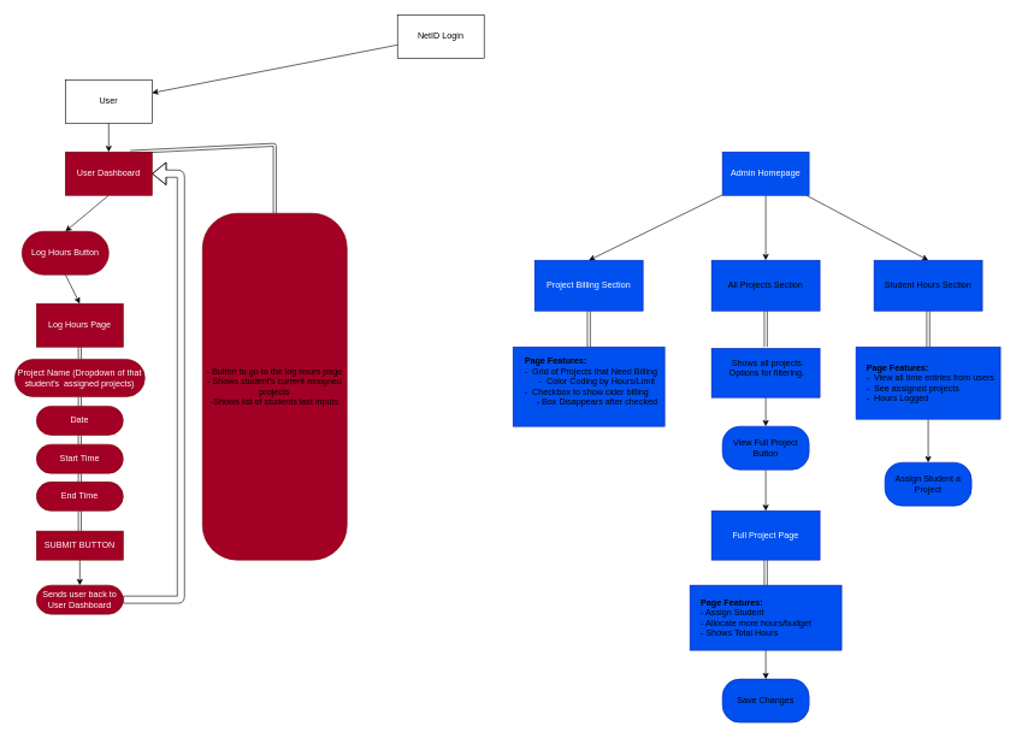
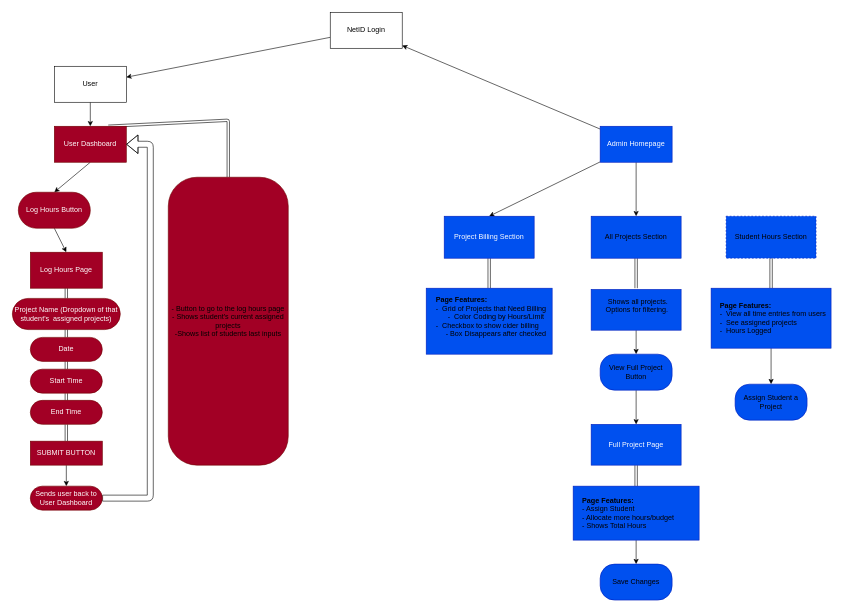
  <mxCell id="0" />
  <mxCell id="1" parent="0" />
  <mxCell id="2" style="edgeStyle=none;html=1;" edge="1" parent="1" source="3" target="5"><mxGeometry relative="1" as="geometry" /></mxCell>
  <mxCell id="3" value="NetID Login" style="whiteSpace=wrap;html=1;" parent="1" vertex="1"><mxGeometry x="550" y="20" width="120" height="60" as="geometry" /></mxCell>
  <mxCell id="4" style="edgeStyle=none;html=1;exitX=0.5;exitY=1;exitDx=0;exitDy=0;entryX=0.5;entryY=0;entryDx=0;entryDy=0;" parent="1" source="5" target="12" edge="1"><mxGeometry relative="1" as="geometry" /></mxCell>
  <mxCell id="5" value="User" style="whiteSpace=wrap;html=1;" parent="1" vertex="1"><mxGeometry x="90" y="110" width="120" height="60" as="geometry" /></mxCell>
  <mxCell id="6" style="edgeStyle=none;html=1;entryX=0.5;entryY=0;entryDx=0;entryDy=0;" edge="1" parent="1" source="9" target="31"><mxGeometry relative="1" as="geometry" /></mxCell>
  <mxCell id="7" style="edgeStyle=none;html=1;entryX=0.5;entryY=0;entryDx=0;entryDy=0;" edge="1" parent="1" source="9" target="36"><mxGeometry relative="1" as="geometry" /></mxCell>
- <mxCell id="8" style="edgeStyle=none;html=1;entryX=0.5;entryY=0;entryDx=0;entryDy=0;" edge="1" parent="1" source="9" target="38"><mxGeometry relative="1" as="geometry" /></mxCell>
+ <mxCell id="8" style="edgeStyle=none;html=1;" edge="1" parent="1" source="9" target="3"><mxGeometry relative="1" as="geometry" /></mxCell>
  <mxCell id="9" value="Admin Homepage" style="whiteSpace=wrap;html=1;fillColor=#0050ef;fontColor=#ffffff;strokeColor=#001DBC;" parent="1" vertex="1"><mxGeometry x="1000" y="210" width="120" height="60" as="geometry" /></mxCell>
  <mxCell id="10" style="edgeStyle=none;html=1;exitX=0.5;exitY=1;exitDx=0;exitDy=0;entryX=0.5;entryY=0;entryDx=0;entryDy=0;" parent="1" source="12" target="26" edge="1"><mxGeometry relative="1" as="geometry" /></mxCell>
  <mxCell id="11" style="edgeStyle=none;shape=link;html=1;exitX=0.75;exitY=0;exitDx=0;exitDy=0;entryX=0.5;entryY=0;entryDx=0;entryDy=0;" parent="1" source="12" target="27" edge="1"><mxGeometry relative="1" as="geometry"><mxPoint x="370" y="210" as="targetPoint" /><Array as="points"><mxPoint x="380" y="200" /></Array></mxGeometry></mxCell>
  <mxCell id="12" value="User Dashboard" style="whiteSpace=wrap;html=1;fillColor=#a20025;fontColor=#ffffff;strokeColor=#6F0000;" parent="1" vertex="1"><mxGeometry x="90" y="210" width="120" height="60" as="geometry" /></mxCell>
  <mxCell id="13" style="edgeStyle=none;shape=link;html=1;exitX=0.5;exitY=1;exitDx=0;exitDy=0;entryX=0.5;entryY=0;entryDx=0;entryDy=0;" parent="1" source="14" target="16" edge="1"><mxGeometry relative="1" as="geometry" /></mxCell>
  <mxCell id="14" value="Log Hours Page" style="whiteSpace=wrap;html=1;fillColor=#a20025;fontColor=#ffffff;strokeColor=#6F0000;" parent="1" vertex="1"><mxGeometry x="50" y="420" width="120" height="60" as="geometry" /></mxCell>
  <mxCell id="15" style="edgeStyle=none;shape=link;html=1;exitX=0.5;exitY=1;exitDx=0;exitDy=0;entryX=0.5;entryY=0;entryDx=0;entryDy=0;" parent="1" source="16" target="18" edge="1"><mxGeometry relative="1" as="geometry" /></mxCell>
  <mxCell id="16" value="Project Name (Dropdown of that student's&amp;nbsp; assigned projects)" style="whiteSpace=wrap;html=1;fillColor=#a20025;fontColor=#ffffff;strokeColor=#6F0000;rounded=1;arcSize=50;" parent="1" vertex="1"><mxGeometry x="20" y="497" width="180" height="52" as="geometry" /></mxCell>
  <mxCell id="17" style="edgeStyle=none;shape=link;html=1;exitX=0.5;exitY=1;exitDx=0;exitDy=0;entryX=0.5;entryY=0;entryDx=0;entryDy=0;" parent="1" source="18" target="20" edge="1"><mxGeometry relative="1" as="geometry" /></mxCell>
  <mxCell id="18" value="Date" style="whiteSpace=wrap;html=1;fillColor=#a20025;fontColor=#ffffff;strokeColor=#6F0000;rounded=1;arcSize=50;" parent="1" vertex="1"><mxGeometry x="50" y="562" width="120" height="40" as="geometry" /></mxCell>
  <mxCell id="19" style="edgeStyle=none;shape=link;html=1;exitX=0.5;exitY=1;exitDx=0;exitDy=0;entryX=0.5;entryY=0;entryDx=0;entryDy=0;" parent="1" source="20" target="22" edge="1"><mxGeometry relative="1" as="geometry" /></mxCell>
  <mxCell id="20" value="Start Time" style="whiteSpace=wrap;html=1;fillColor=#a20025;fontColor=#ffffff;strokeColor=#6F0000;rounded=1;arcSize=50;" parent="1" vertex="1"><mxGeometry x="50" y="615" width="120" height="40" as="geometry" /></mxCell>
  <mxCell id="21" style="edgeStyle=none;shape=link;html=1;exitX=0.5;exitY=1;exitDx=0;exitDy=0;entryX=0.5;entryY=0;entryDx=0;entryDy=0;" parent="1" source="22" target="24" edge="1"><mxGeometry relative="1" as="geometry" /></mxCell>
  <mxCell id="22" value="End Time" style="whiteSpace=wrap;html=1;fillColor=#a20025;fontColor=#ffffff;strokeColor=#6F0000;rounded=1;arcSize=50;" parent="1" vertex="1"><mxGeometry x="50" y="667" width="120" height="40" as="geometry" /></mxCell>
  <mxCell id="23" style="edgeStyle=none;html=1;exitX=0.5;exitY=1;exitDx=0;exitDy=0;entryX=0.5;entryY=0;entryDx=0;entryDy=0;" parent="1" source="24" target="29" edge="1"><mxGeometry relative="1" as="geometry" /></mxCell>
  <mxCell id="24" value="SUBMIT BUTTON" style="whiteSpace=wrap;html=1;fillColor=#a20025;fontColor=#ffffff;strokeColor=#6F0000;rounded=1;arcSize=0;glass=0;shadow=0;" parent="1" vertex="1"><mxGeometry x="50" y="735" width="120" height="40" as="geometry" /></mxCell>
  <mxCell id="25" style="edgeStyle=none;html=1;exitX=0.5;exitY=1;exitDx=0;exitDy=0;entryX=0.5;entryY=0;entryDx=0;entryDy=0;" parent="1" source="26" target="14" edge="1"><mxGeometry relative="1" as="geometry" /></mxCell>
  <mxCell id="26" value="Log Hours Button" style="whiteSpace=wrap;html=1;fillColor=#a20025;fontColor=#ffffff;strokeColor=#6F0000;rounded=1;arcSize=50;" parent="1" vertex="1"><mxGeometry x="30" y="320" width="120" height="60" as="geometry" /></mxCell>
  <mxCell id="27" value="&lt;font style=&quot;color: light-dark(rgb(0, 0, 0), rgb(0, 0, 0));&quot;&gt;- Button to go to the log hours page&lt;/font&gt;&lt;div&gt;&lt;font style=&quot;color: light-dark(rgb(0, 0, 0), rgb(0, 0, 0));&quot;&gt;- Shows student's current assigned projects&lt;/font&gt;&lt;/div&gt;&lt;div&gt;&lt;font style=&quot;color: light-dark(rgb(0, 0, 0), rgb(0, 0, 0));&quot;&gt;-Shows list of students last inputs&lt;/font&gt;&lt;/div&gt;" style="whiteSpace=wrap;html=1;fillColor=#a20025;fontColor=#ffffff;strokeColor=#6F0000;rounded=1;arcSize=24;" parent="1" vertex="1"><mxGeometry x="280" y="295" width="200" height="480" as="geometry" /></mxCell>
  <mxCell id="28" style="edgeStyle=none;html=1;exitX=1;exitY=0.5;exitDx=0;exitDy=0;entryX=1;entryY=0.5;entryDx=0;entryDy=0;shape=flexArrow;" parent="1" source="29" target="12" edge="1"><mxGeometry relative="1" as="geometry"><Array as="points"><mxPoint x="250" y="830" /><mxPoint x="250" y="240" /></Array></mxGeometry></mxCell>
  <mxCell id="29" value="Sends user back to User Dashboard" style="whiteSpace=wrap;html=1;fillColor=#a20025;fontColor=#ffffff;strokeColor=#6F0000;rounded=1;arcSize=50;" parent="1" vertex="1"><mxGeometry x="50" y="810" width="120" height="40" as="geometry" /></mxCell>
  <mxCell id="30" style="edgeStyle=none;html=1;entryX=0.5;entryY=0;entryDx=0;entryDy=0;shape=link;" edge="1" parent="1" source="31" target="32"><mxGeometry relative="1" as="geometry" /></mxCell>
  <mxCell id="31" value="Project Billing Section" style="rounded=1;whiteSpace=wrap;html=1;arcSize=0;fillColor=#0050ef;fontColor=#ffffff;strokeColor=#001DBC;" vertex="1" parent="1"><mxGeometry x="740" y="360" width="150" height="70" as="geometry" /></mxCell>
  <mxCell id="32" value="&lt;div style=&quot;text-align: left;&quot;&gt;&lt;font style=&quot;&quot;&gt;&lt;span style=&quot;background-color: transparent;&quot;&gt;&lt;font style=&quot;&quot;&gt;&lt;font style=&quot;color: light-dark(rgb(0, 0, 0), rgb(0, 0, 0));&quot;&gt;&amp;nbsp; &lt;/font&gt;&lt;b style=&quot;&quot;&gt;&lt;font style=&quot;color: light-dark(rgb(0, 0, 0), rgb(0, 0, 0));&quot;&gt;Page Features:&lt;/font&gt;&lt;/b&gt;&lt;/font&gt;&lt;/span&gt;&lt;span style=&quot;color: light-dark(rgb(0, 0, 0), rgb(0, 0, 0)); font-family: monospace; font-size: 0px; text-wrap: nowrap; background-color: transparent;&quot;&gt;%3CmxGraphModel%3E%3Croot%3E%3CmxCell%20id%3D%220%22%2F%3E%3CmxCell%20id%3D%221%22%20parent%3D%220%22%2F%3E%3CmxCell%20id%3D%222%22%20value%3D%22%26lt%3Bdiv%20style%3D%26quot%3Btext-align%3A%20left%3B%26quot%3B%26gt%3B%26lt%3Bspan%20style%3D%26quot%3Bbackground-color%3A%20transparent%3B%26quot%3B%26gt%3B%26lt%3Bfont%20style%3D%26quot%3Bcolor%3A%20light-dark(rgb(0%2C%200%2C%200)%2C%20rgb(0%2C%200%2C%200))%3B%26quot%3B%26gt%3B%26amp%3Bnbsp%3B%20-%26amp%3Bnbsp%3B%20Grid%20of%20Projects%20that%20Need%20Billing%26lt%3B%2Ffont%26gt%3B%26lt%3B%2Fspan%26gt%3B%26lt%3B%2Fdiv%26gt%3B%26lt%3Bdiv%20style%3D%26quot%3Btext-align%3A%20left%3B%26quot%3B%26gt%3B%26lt%3Bfont%20style%3D%26quot%3Bcolor%3A%20light-dark(rgb(0%2C%200%2C%200)%2C%20rgb(0%2C%200%2C%200))%3B%26quot%3B%26gt%3B%26amp%3Bnbsp%3B%20%26lt%3Bspan%20style%3D%26quot%3Bwhite-space%3A%20pre%3B%26quot%3B%26gt%3B%26%239%3B%26lt%3B%2Fspan%26gt%3B-%26amp%3Bnbsp%3B%20Color%20Coding%20by%20Hours%2FLimit%26amp%3Bnbsp%3B%26lt%3B%2Ffont%26gt%3B%26lt%3B%2Fdiv%26gt%3B%26lt%3Bdiv%20style%3D%26quot%3Btext-align%3A%20left%3B%26quot%3B%26gt%3B%26lt%3Bfont%20style%3D%26quot%3Bcolor%3A%20light-dark(rgb(0%2C%200%2C%200)%2C%20rgb(0%2C%200%2C%200))%3B%26quot%3B%26gt%3B%26amp%3Bnbsp%3B%20-%26amp%3Bnbsp%3B%20Checkbox%20to%20show%20cider%20billing%26lt%3B%2Ffont%26gt%3B%26lt%3B%2Fdiv%26gt%3B%26lt%3Bdiv%20style%3D%26quot%3Btext-align%3A%20left%3B%26quot%3B%26gt%3B%26lt%3Bfont%20style%3D%26quot%3Bcolor%3A%20light-dark(rgb(0%2C%200%2C%200)%2C%20rgb(0%2C%200%2C%200))%3B%26quot%3B%26gt%3B%26amp%3Bnbsp%3B%26lt%3B%2Ffont%26gt%3B%26lt%3B%2Fdiv%26gt%3B%26lt%3Bdiv%20style%3D%26quot%3Btext-align%3A%20left%3B%26quot%3B%26gt%3B%26lt%3Bfont%20style%3D%26quot%3Bcolor%3A%20light-dark(rgb(0%2C%200%2C%200)%2C%20rgb(0%2C%200%2C%200))%3B%26quot%3B%26gt%3B%26amp%3Bnbsp%3B%26lt%3B%2Ffont%26gt%3B%26lt%3B%2Fdiv%26gt%3B%26lt%3Bdiv%26gt%3B%26lt%3Bbr%26gt%3B%26lt%3B%2Fdiv%26gt%3B%22%20style%3D%22rounded%3D0%3BwhiteSpace%3Dwrap%3Bhtml%3D1%3BfillColor%3D%230050ef%3BfontColor%3D%23ffffff%3BstrokeColor%3D%23001DBC%3B%22%20vertex%3D%221%22%20parent%3D%221%22%3E%3CmxGeometry%20x%3D%22700%22%20y%3D%22490%22%20width%3D%22210%22%20height%3D%22155%22%20as%3D%22geometry%22%2F%3E%3C%2FmxCell%3E%3C%2Froot%3E%3C%2FmxGraphModel%3E&lt;/span&gt;&lt;/font&gt;&lt;/div&gt;&lt;div style=&quot;text-align: left;&quot;&gt;&lt;span style=&quot;background-color: transparent;&quot;&gt;&lt;font style=&quot;color: light-dark(rgb(0, 0, 0), rgb(0, 0, 0));&quot;&gt;&amp;nbsp; -&amp;nbsp; Grid of Projects that Need Billing&lt;/font&gt;&lt;/span&gt;&lt;/div&gt;&lt;div style=&quot;text-align: left;&quot;&gt;&lt;font style=&quot;color: light-dark(rgb(0, 0, 0), rgb(0, 0, 0));&quot;&gt;&amp;nbsp; &lt;span style=&quot;white-space: pre;&quot;&gt;&#09;&lt;/span&gt;-&amp;nbsp; Color Coding by Hours/Limit&amp;nbsp;&lt;/font&gt;&lt;/div&gt;&lt;div style=&quot;text-align: left;&quot;&gt;&lt;font style=&quot;color: light-dark(rgb(0, 0, 0), rgb(0, 0, 0));&quot;&gt;&amp;nbsp; -&amp;nbsp; Checkbox to show cider billing&lt;/font&gt;&lt;/div&gt;&lt;div style=&quot;text-align: left;&quot;&gt;&lt;font style=&quot;color: light-dark(rgb(0, 0, 0), rgb(0, 0, 0));&quot;&gt;&amp;nbsp; &amp;nbsp; &amp;nbsp; &amp;nbsp;- Box Disappears after checked&lt;/font&gt;&lt;/div&gt;&lt;div style=&quot;text-align: left;&quot;&gt;&lt;font style=&quot;color: light-dark(rgb(0, 0, 0), rgb(0, 0, 0));&quot;&gt;&lt;br&gt;&lt;/font&gt;&lt;/div&gt;" style="rounded=0;whiteSpace=wrap;html=1;fillColor=#0050ef;fontColor=#ffffff;strokeColor=#001DBC;" vertex="1" parent="1"><mxGeometry x="710" y="480" width="210" height="110" as="geometry" /></mxCell>
  <mxCell id="33" style="edgeStyle=none;html=1;entryX=0.5;entryY=0;entryDx=0;entryDy=0;" edge="1" parent="1" source="34" target="40"><mxGeometry relative="1" as="geometry" /></mxCell>
  <mxCell id="34" value="&lt;font style=&quot;color: light-dark(rgb(0, 0, 0), rgb(0, 0, 0));&quot;&gt;&amp;nbsp; Shows all projects.&lt;/font&gt;&lt;div&gt;&lt;font style=&quot;color: light-dark(rgb(0, 0, 0), rgb(0, 0, 0));&quot;&gt;&amp;nbsp; Options for filtering.&amp;nbsp;&lt;/font&gt;&lt;/div&gt;&lt;div&gt;&lt;font style=&quot;color: light-dark(rgb(0, 0, 0), rgb(0, 0, 0));&quot;&gt;&amp;nbsp;&amp;nbsp;&lt;/font&gt;&lt;/div&gt;" style="rounded=1;whiteSpace=wrap;html=1;arcSize=0;fillColor=#0050ef;fontColor=#ffffff;strokeColor=#001DBC;align=center;" vertex="1" parent="1"><mxGeometry x="985" y="482" width="150" height="68" as="geometry" /></mxCell>
  <mxCell id="35" style="edgeStyle=none;html=1;shape=link;" edge="1" parent="1" source="36"><mxGeometry relative="1" as="geometry"><mxPoint x="1060" y="480" as="targetPoint" /></mxGeometry></mxCell>
  <mxCell id="36" value="&lt;font style=&quot;color: light-dark(rgb(0, 0, 0), rgb(0, 0, 0));&quot;&gt;All Projects Section&lt;/font&gt;" style="rounded=1;whiteSpace=wrap;html=1;arcSize=0;fillColor=#0050ef;fontColor=#ffffff;strokeColor=#001DBC;" vertex="1" parent="1"><mxGeometry x="985" y="360" width="150" height="70" as="geometry" /></mxCell>
  <mxCell id="37" style="edgeStyle=none;html=1;entryX=0.5;entryY=0;entryDx=0;entryDy=0;shape=link;" edge="1" parent="1" source="38" target="47"><mxGeometry relative="1" as="geometry" /></mxCell>
- <mxCell id="38" value="&lt;font style=&quot;color: light-dark(rgb(0, 0, 0), rgb(0, 0, 0));&quot;&gt;Student Hours Section&lt;/font&gt;" style="rounded=1;whiteSpace=wrap;html=1;arcSize=0;fillColor=#0050ef;fontColor=#ffffff;strokeColor=#001DBC;" vertex="1" parent="1"><mxGeometry x="1210" y="360" width="150" height="70" as="geometry" /></mxCell>
+ <mxCell id="38" value="&lt;font style=&quot;color: light-dark(rgb(0, 0, 0), rgb(0, 0, 0));&quot;&gt;Student Hours Section&lt;/font&gt;" style="rounded=1;whiteSpace=wrap;html=1;arcSize=0;fillColor=#0050ef;fontColor=#ffffff;strokeColor=#001DBC;dashed=1;" vertex="1" parent="1"><mxGeometry x="1210" y="360" width="150" height="70" as="geometry" /></mxCell>
  <mxCell id="39" style="edgeStyle=none;html=1;entryX=0.5;entryY=0;entryDx=0;entryDy=0;" edge="1" parent="1" source="40" target="42"><mxGeometry relative="1" as="geometry" /></mxCell>
  <mxCell id="40" value="&lt;font style=&quot;color: light-dark(rgb(0, 0, 0), rgb(0, 0, 0));&quot;&gt;View Full Project&lt;/font&gt;&lt;div&gt;&lt;font style=&quot;color: light-dark(rgb(0, 0, 0), rgb(0, 0, 0));&quot;&gt;Button&lt;/font&gt;&lt;/div&gt;" style="rounded=1;whiteSpace=wrap;html=1;arcSize=40;fillColor=#0050ef;fontColor=#ffffff;strokeColor=#001DBC;" vertex="1" parent="1"><mxGeometry x="1000" y="590" width="120" height="60" as="geometry" /></mxCell>
  <mxCell id="41" style="edgeStyle=none;html=1;shape=link;" edge="1" parent="1" source="42" target="44"><mxGeometry relative="1" as="geometry" /></mxCell>
  <mxCell id="42" value="Full Project Page" style="rounded=1;whiteSpace=wrap;html=1;arcSize=0;fillColor=#0050ef;fontColor=#ffffff;strokeColor=#001DBC;align=center;" vertex="1" parent="1"><mxGeometry x="985" y="707" width="150" height="68" as="geometry" /></mxCell>
  <mxCell id="43" style="edgeStyle=none;html=1;" edge="1" parent="1" source="44" target="45"><mxGeometry relative="1" as="geometry" /></mxCell>
  <mxCell id="44" value="&lt;div style=&quot;&quot;&gt;&lt;font&gt;&lt;font style=&quot;&quot;&gt;&lt;font style=&quot;color: light-dark(rgb(0, 0, 0), rgb(0, 0, 0));&quot;&gt;&amp;nbsp; &amp;nbsp;&lt;/font&gt;&lt;font style=&quot;color: light-dark(rgb(0, 0, 0), rgb(0, 0, 0));&quot;&gt;&amp;nbsp;&lt;/font&gt;&lt;/font&gt;&lt;/font&gt;&lt;b style=&quot;background-color: transparent; scrollbar-color: light-dark(#e2e2e2, #4b4b4b)&lt;br/&gt;&#09;&#09;&#09;&#09;&#09;light-dark(#fbfbfb, var(--dark-panel-color));&quot;&gt;&lt;font style=&quot;color: light-dark(rgb(0, 0, 0), rgb(0, 0, 0));&quot;&gt;Page Features:&lt;/font&gt;&lt;/b&gt;&lt;/div&gt;&lt;div style=&quot;&quot;&gt;&lt;font style=&quot;color: light-dark(rgb(0, 0, 0), rgb(0, 0, 0));&quot;&gt;&amp;nbsp; &amp;nbsp; - Assign Student&lt;/font&gt;&lt;/div&gt;&lt;div style=&quot;&quot;&gt;&lt;font style=&quot;color: light-dark(rgb(0, 0, 0), rgb(0, 0, 0));&quot;&gt;&amp;nbsp; &amp;nbsp; - Allocate more hours/budget&lt;/font&gt;&lt;/div&gt;&lt;div style=&quot;&quot;&gt;&lt;font style=&quot;color: light-dark(rgb(0, 0, 0), rgb(0, 0, 0));&quot;&gt;&amp;nbsp; &amp;nbsp; - Shows Total Hours&lt;/font&gt;&lt;/div&gt;" style="rounded=0;whiteSpace=wrap;html=1;fillColor=#0050ef;fontColor=#ffffff;strokeColor=#001DBC;align=left;" vertex="1" parent="1"><mxGeometry x="955" y="810" width="210" height="90" as="geometry" /></mxCell>
  <mxCell id="45" value="&lt;font style=&quot;color: light-dark(rgb(0, 0, 0), rgb(0, 0, 0));&quot;&gt;Save Changes&lt;/font&gt;" style="rounded=1;whiteSpace=wrap;html=1;arcSize=40;fillColor=#0050ef;fontColor=#ffffff;strokeColor=#001DBC;" vertex="1" parent="1"><mxGeometry x="1000" y="940" width="120" height="60" as="geometry" /></mxCell>
  <mxCell id="46" style="edgeStyle=none;html=1;entryX=0.5;entryY=0;entryDx=0;entryDy=0;" edge="1" parent="1" source="47" target="48"><mxGeometry relative="1" as="geometry" /></mxCell>
  <mxCell id="47" value="&lt;div style=&quot;text-align: left;&quot;&gt;&lt;span style=&quot;background-color: transparent;&quot;&gt;&lt;b&gt;&lt;font style=&quot;color: light-dark(rgb(0, 0, 0), rgb(0, 0, 0));&quot;&gt;&amp;nbsp; Page Features:&lt;/font&gt;&lt;/b&gt;&lt;/span&gt;&lt;/div&gt;&lt;div style=&quot;text-align: left;&quot;&gt;&lt;span style=&quot;background-color: transparent;&quot;&gt;&lt;font style=&quot;color: light-dark(rgb(0, 0, 0), rgb(0, 0, 0));&quot;&gt;&amp;nbsp; -&amp;nbsp; View all time entries from users&lt;/font&gt;&lt;/span&gt;&lt;/div&gt;&lt;font style=&quot;&quot;&gt;&lt;span style=&quot;background-color: transparent;&quot;&gt;&lt;div style=&quot;text-align: left;&quot;&gt;&lt;span style=&quot;background-color: transparent;&quot;&gt;&lt;font style=&quot;color: light-dark(rgb(0, 0, 0), rgb(0, 0, 0));&quot;&gt;&amp;nbsp; -&amp;nbsp; See assigned projects&lt;/font&gt;&lt;/span&gt;&lt;/div&gt;&lt;/span&gt;&lt;span style=&quot;background-color: transparent;&quot;&gt;&lt;div style=&quot;text-align: left;&quot;&gt;&lt;span style=&quot;background-color: transparent;&quot;&gt;&lt;font style=&quot;color: light-dark(rgb(0, 0, 0), rgb(0, 0, 0));&quot;&gt;&amp;nbsp; -&amp;nbsp; Hours Logged&lt;/font&gt;&lt;/span&gt;&lt;/div&gt;&lt;/span&gt;&lt;/font&gt;" style="rounded=1;whiteSpace=wrap;html=1;arcSize=0;fillColor=#0050ef;fontColor=#ffffff;strokeColor=#001DBC;align=center;" vertex="1" parent="1"><mxGeometry x="1185" y="480" width="200" height="100" as="geometry" /></mxCell>
  <mxCell id="48" value="&lt;font style=&quot;color: light-dark(rgb(0, 0, 0), rgb(0, 0, 0));&quot;&gt;Assign Student a Project&lt;/font&gt;" style="rounded=1;whiteSpace=wrap;html=1;arcSize=40;fillColor=#0050ef;fontColor=#ffffff;strokeColor=#001DBC;" vertex="1" parent="1"><mxGeometry x="1225" y="640" width="120" height="60" as="geometry" /></mxCell>
